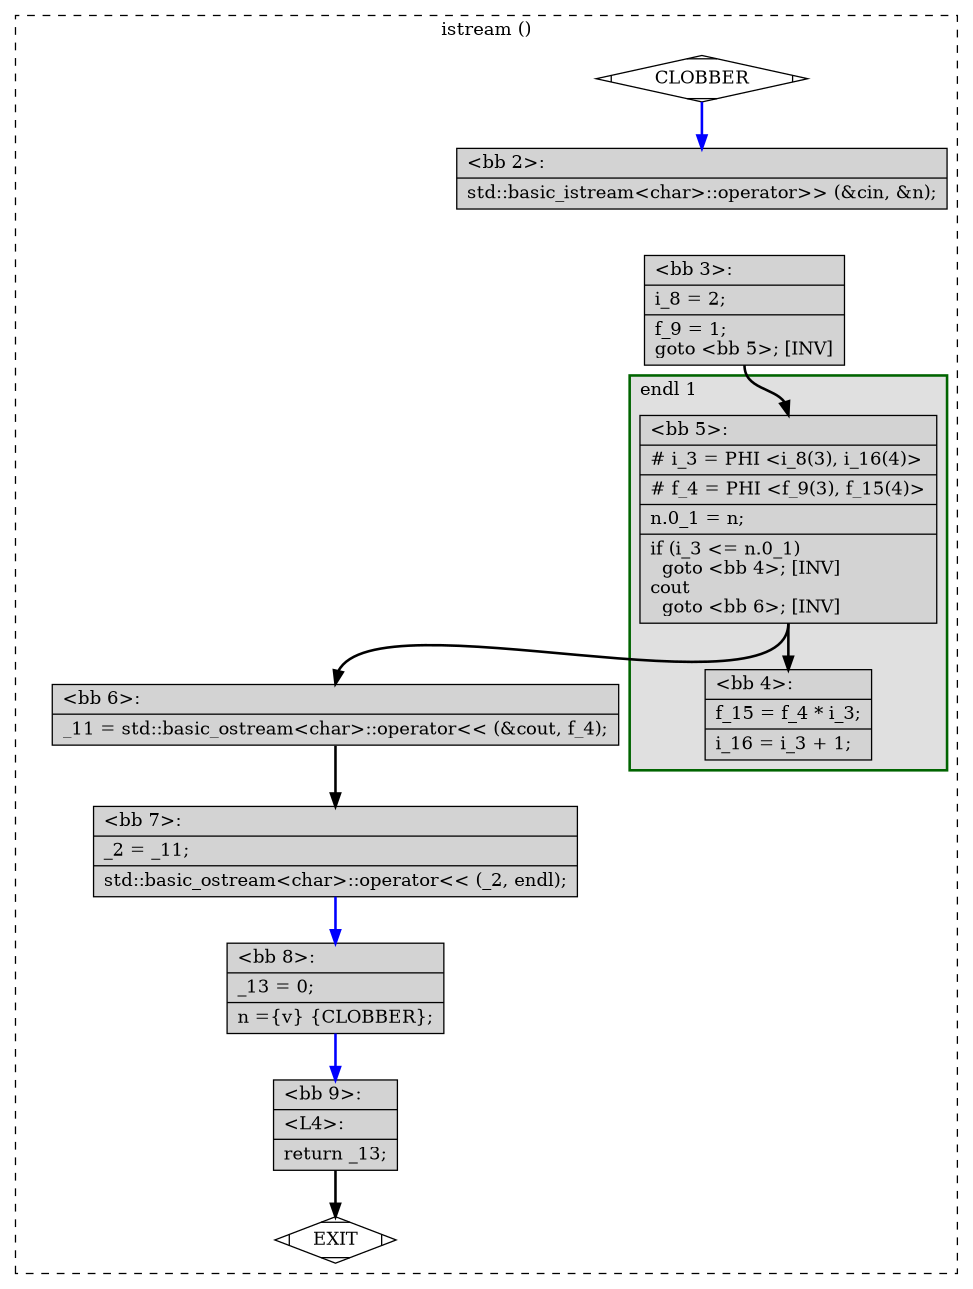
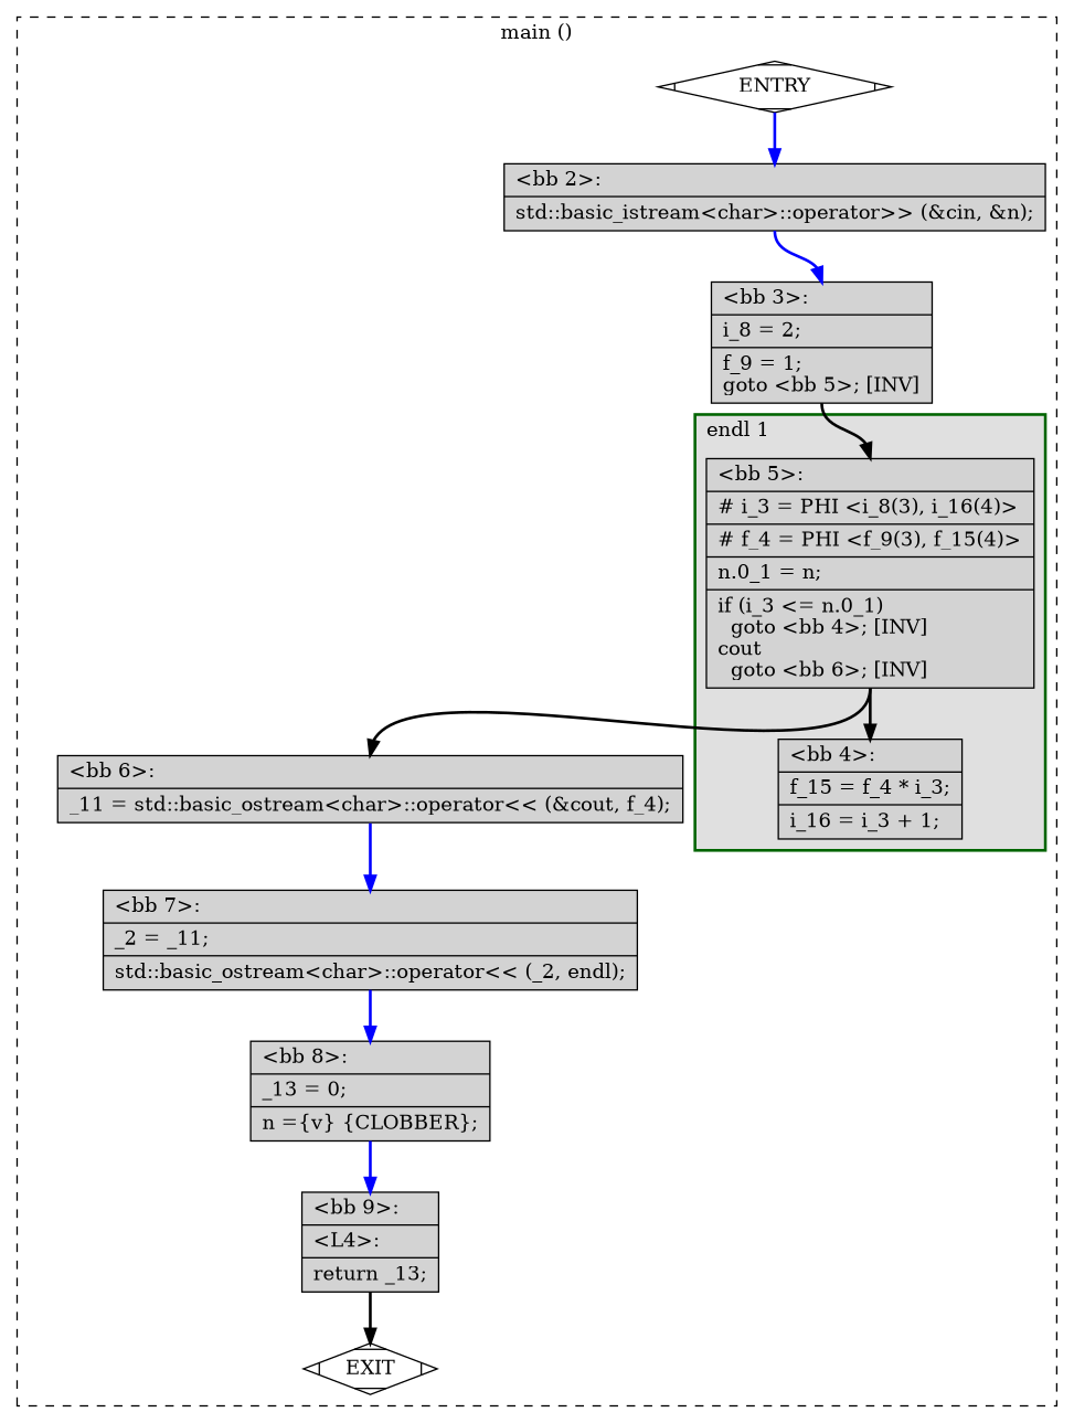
  digraph {
    node [fillcolor=lightgrey shape=record style=filled]
    edge [color=blue constraint=true headport=n style="solid,bold" tailport=s weight=100]
    n1 [label="{\<bb\ 5\>:\l|#\ i_3\ =\ PHI\ \<i_8(3),\ i_16(4)\>\l|#\ f_4\ =\ PHI\ \<f_9(3),\ f_15(4)\>\l|n.0_1\ =\ n;\l|if\ (i_3\ \<=\ n.0_1)\l\ \ goto\ \<bb\ 4\>;\ [INV]\lcout\l\ \ goto\ \<bb\ 6\>;\ [INV]\l}"]
    n2 [label="{\<bb\ 4\>:\l|f_15\ =\ f_4\ *\ i_3;\l|i_16\ =\ i_3\ +\ 1;\l}"]
    n3 [label="{\<bb\ 6\>:\l|_11\ =\ std::basic_ostream\<char\>::operator\<\<\ (&cout,\ f_4);\l}"]
-   n4 [fillcolor=white label=CLOBBER shape=Mdiamond]
+   n4 [fillcolor=white label=ENTRY shape=Mdiamond]
    n5 [fillcolor=white label=EXIT shape=Mdiamond]
    n6 [label="{\<bb\ 2\>:\l|std::basic_istream\<char\>::operator\>\>\ (&cin,\ &n);\l}"]
    n7 [label="{\<bb\ 3\>:\l|i_8\ =\ 2;\l|f_9\ =\ 1;\lgoto\ \<bb\ 5\>;\ [INV]\l}"]
    n8 [label="{\<bb\ 7\>:\l|_2\ =\ _11;\l|std::basic_ostream\<char\>::operator\<\<\ (_2,\ endl);\l}"]
    n9 [label="{\<bb\ 8\>:\l|_13\ =\ 0;\l|n\ =\{v\}\ \{CLOBBER\};\l}"]
    n10 [label="{\<bb\ 9\>:\l|\<L4\>:\l|return\ _13;\l}"]
    subgraph cluster_1 {
      color=black
-     label="istream ()"
+     label="main ()"
      style=dashed
      n3
      n4
      n5
      n6
      n7
      n8
      n9
      n10
      subgraph cluster_2 {
        color=darkgreen
        fillcolor=grey88
        label="endl 1"
        labeljust=l
        penwidth=2
        style=filled
        n1
        n2
      }
    }
    n1 -> n2 [color=black weight=10]
    n1 -> n3 [color=black weight=10]
-   n3 -> n8 [color=black]
+   n3 -> n8
    n4 -> n5 [style=invis color="" weight=""]
    n4 -> n6
+   n6 -> n7
    n7 -> n1 [color=black]
    n8 -> n9
    n9 -> n10
    n10 -> n5 [color=black weight=10]
  }
